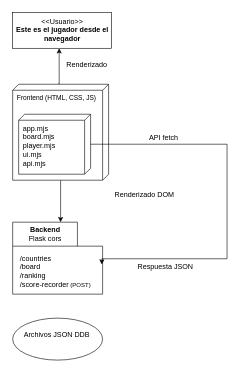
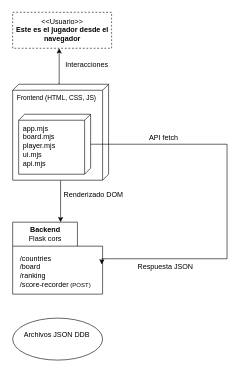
  <mxCell id="0" />
  <mxCell id="1" parent="0" />
  <mxCell id="2" style="edgeStyle=orthogonalEdgeStyle;rounded=0;orthogonalLoop=1;jettySize=auto;html=1;entryX=0.47;entryY=1;entryDx=0;entryDy=0;entryPerimeter=0;exitX=-0.003;exitY=0.526;exitDx=0;exitDy=0;exitPerimeter=0;" edge="1" parent="1" source="4" target="6"><mxGeometry relative="1" as="geometry"><mxPoint x="100.5" y="70" as="targetPoint" /><Array as="points"><mxPoint x="98" y="139" /></Array></mxGeometry></mxCell>
  <mxCell id="3" style="edgeStyle=orthogonalEdgeStyle;rounded=0;orthogonalLoop=1;jettySize=auto;html=1;entryX=0.533;entryY=0;entryDx=0;entryDy=0;entryPerimeter=0;" edge="1" parent="1" source="4" target="7"><mxGeometry relative="1" as="geometry"><mxPoint x="100.5" y="360" as="targetPoint" /></mxGeometry></mxCell>
  <mxCell id="4" value="&lt;div style=&quot;line-height: 100%;&quot;&gt;&lt;font style=&quot;font-size: 11px;&quot;&gt;Frontend (HTML, CSS, JS)&lt;/font&gt;&lt;/div&gt;" style="verticalAlign=top;align=left;shape=cube;size=10;direction=south;fontStyle=0;html=1;boundedLbl=1;spacingLeft=5;whiteSpace=wrap;" vertex="1" parent="1"><mxGeometry x="20.5" y="140" width="160" height="160" as="geometry" /></mxCell>
  <mxCell id="5" value="&lt;div&gt;app.mjs&lt;/div&gt;&lt;div&gt;&lt;span style=&quot;background-color: transparent; color: light-dark(rgb(0, 0, 0), rgb(255, 255, 255));&quot;&gt;board.mjs&amp;nbsp; &amp;nbsp;&amp;nbsp;&lt;/span&gt;&lt;span style=&quot;background-color: transparent; color: light-dark(rgb(0, 0, 0), rgb(255, 255, 255));&quot;&gt;&amp;nbsp; player.mjs&lt;/span&gt;&lt;/div&gt;&lt;div&gt;&lt;span style=&quot;background-color: transparent; color: light-dark(rgb(0, 0, 0), rgb(255, 255, 255));&quot;&gt;ui.mjs&lt;/span&gt;&lt;/div&gt;&lt;div&gt;&lt;span style=&quot;background-color: transparent; color: light-dark(rgb(0, 0, 0), rgb(255, 255, 255));&quot;&gt;api.mjs&amp;nbsp; &amp;nbsp;&lt;/span&gt;&lt;/div&gt;" style="verticalAlign=top;align=left;shape=cube;size=10;direction=south;html=1;boundedLbl=1;spacingLeft=5;whiteSpace=wrap;" vertex="1" parent="4"><mxGeometry width="120" height="100" relative="1" as="geometry"><mxPoint x="10" y="50" as="offset" /></mxGeometry></mxCell>
- <mxCell id="6" value="&amp;lt;&amp;lt;Usuario&amp;gt;&amp;gt;&lt;br&gt;&lt;b&gt;Este es el jugador desde el navegador&lt;/b&gt;" style="html=1;align=center;verticalAlign=middle;dashed=0;whiteSpace=wrap;" vertex="1" parent="1"><mxGeometry x="20.5" y="20" width="165" height="60" as="geometry" /></mxCell>
+ <mxCell id="6" value="&amp;lt;&amp;lt;Usuario&amp;gt;&amp;gt;&lt;br&gt;&lt;b&gt;Este es el jugador desde el navegador&lt;/b&gt;" style="html=1;align=center;verticalAlign=middle;dashed=1;whiteSpace=wrap;" vertex="1" parent="1"><mxGeometry x="20.5" y="20" width="165" height="60" as="geometry" /></mxCell>
  <mxCell id="7" value="Backend&lt;div&gt;&lt;span style=&quot;font-weight: normal;&quot;&gt;Flask cors&lt;/span&gt;&lt;/div&gt;" style="shape=folder;fontStyle=1;tabWidth=108;tabHeight=40;tabPosition=left;html=1;boundedLbl=1;labelInHeader=1;container=1;collapsible=0;whiteSpace=wrap;" vertex="1" parent="1"><mxGeometry x="20.5" y="370" width="150" height="120" as="geometry" /></mxCell>
  <mxCell id="8" value="&lt;div&gt;/countries&lt;/div&gt;&lt;div&gt;&lt;span style=&quot;background-color: transparent; color: light-dark(rgb(0, 0, 0), rgb(255, 255, 255));&quot;&gt;/board&lt;/span&gt;&lt;/div&gt;&lt;div&gt;&lt;span style=&quot;background-color: transparent; color: light-dark(rgb(0, 0, 0), rgb(255, 255, 255));&quot;&gt;/ranking&lt;/span&gt;&lt;/div&gt;&lt;div&gt;&lt;span style=&quot;background-color: transparent; color: light-dark(rgb(0, 0, 0), rgb(255, 255, 255));&quot;&gt;/score-recorder&lt;font style=&quot;font-size: 10px;&quot;&gt; (POST)&lt;/font&gt;&lt;/span&gt;&lt;/div&gt;" style="html=1;strokeColor=none;resizeWidth=1;resizeHeight=1;fillColor=none;part=1;connectable=0;allowArrows=0;deletable=0;whiteSpace=wrap;align=left;" vertex="1" parent="7"><mxGeometry width="140" height="83.077" relative="1" as="geometry"><mxPoint x="10" y="40" as="offset" /></mxGeometry></mxCell>
  <mxCell id="9" value="&lt;div&gt;&lt;font&gt;Archivos JSON DDB&lt;/font&gt;&amp;nbsp;&lt;/div&gt;&lt;div&gt;&amp;nbsp; &amp;nbsp; &amp;nbsp; &amp;nbsp; &amp;nbsp; &amp;nbsp;&lt;br&gt;&lt;/div&gt;" style="ellipse;html=1;align=center;verticalAlign=middle;dashed=0;whiteSpace=wrap;" vertex="1" parent="1"><mxGeometry x="20.5" y="530" width="150" height="70" as="geometry" /></mxCell>
- <mxCell id="10" value="Renderizado" style="text;html=1;align=center;verticalAlign=middle;resizable=0;points=[];autosize=1;strokeColor=none;fillColor=none;" vertex="1" parent="1"><mxGeometry x="99" y="93" width="90" height="30" as="geometry" /></mxCell>
- <mxCell id="11" value="Renderizado DOM" style="text;html=1;align=center;verticalAlign=middle;resizable=0;points=[];autosize=1;strokeColor=none;fillColor=none;" vertex="1" parent="1"><mxGeometry x="180" y="310" width="120" height="30" as="geometry" /></mxCell>
+ <mxCell id="10" value="Interacciones" style="text;html=1;align=center;verticalAlign=middle;resizable=0;points=[];autosize=1;strokeColor=none;fillColor=none;" vertex="1" parent="1"><mxGeometry x="99" y="93" width="90" height="30" as="geometry" /></mxCell>
+ <mxCell id="11" value="Renderizado DOM" style="text;html=1;align=center;verticalAlign=middle;resizable=0;points=[];autosize=1;strokeColor=none;fillColor=none;" vertex="1" parent="1"><mxGeometry x="95" y="310" width="120" height="30" as="geometry" /></mxCell>
  <mxCell id="12" style="edgeStyle=orthogonalEdgeStyle;rounded=0;orthogonalLoop=1;jettySize=auto;html=1;entryX=0.991;entryY=0.588;entryDx=0;entryDy=0;entryPerimeter=0;" edge="1" parent="1" source="5" target="7"><mxGeometry relative="1" as="geometry"><mxPoint x="338" y="430" as="targetPoint" /><Array as="points"><mxPoint x="378" y="240" /><mxPoint x="378" y="431" /></Array></mxGeometry></mxCell>
  <mxCell id="13" value="API fetch" style="text;html=1;align=center;verticalAlign=middle;resizable=0;points=[];autosize=1;strokeColor=none;fillColor=none;" vertex="1" parent="1"><mxGeometry x="237" y="214" width="70" height="30" as="geometry" /></mxCell>
  <mxCell id="14" value="Respuesta JSON" style="text;html=1;align=center;verticalAlign=middle;resizable=0;points=[];autosize=1;strokeColor=none;fillColor=none;" vertex="1" parent="1"><mxGeometry x="215" y="430" width="120" height="30" as="geometry" /></mxCell>
